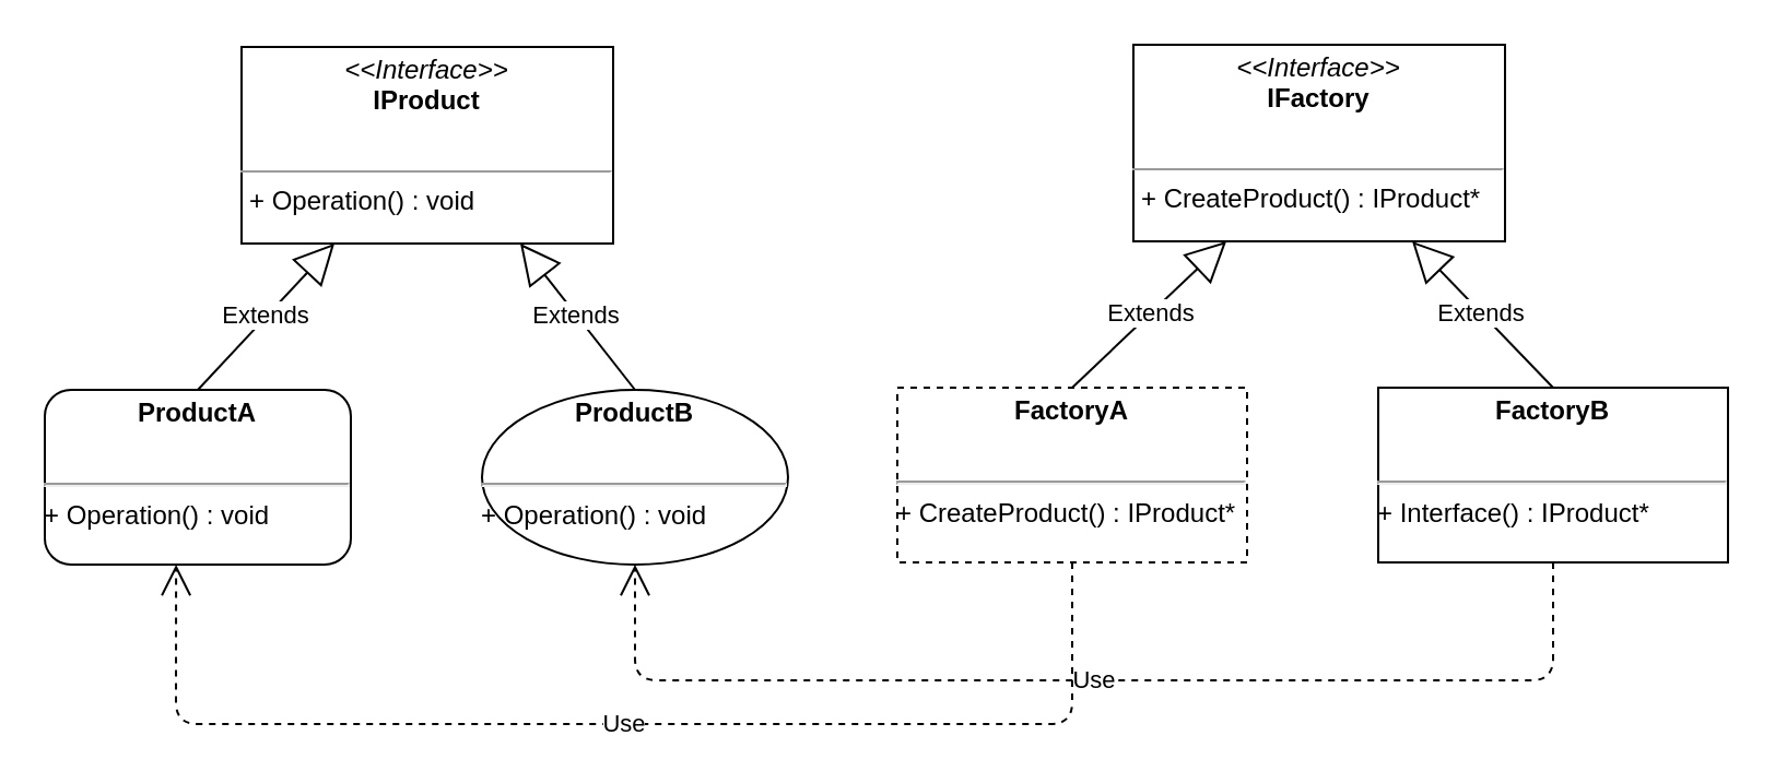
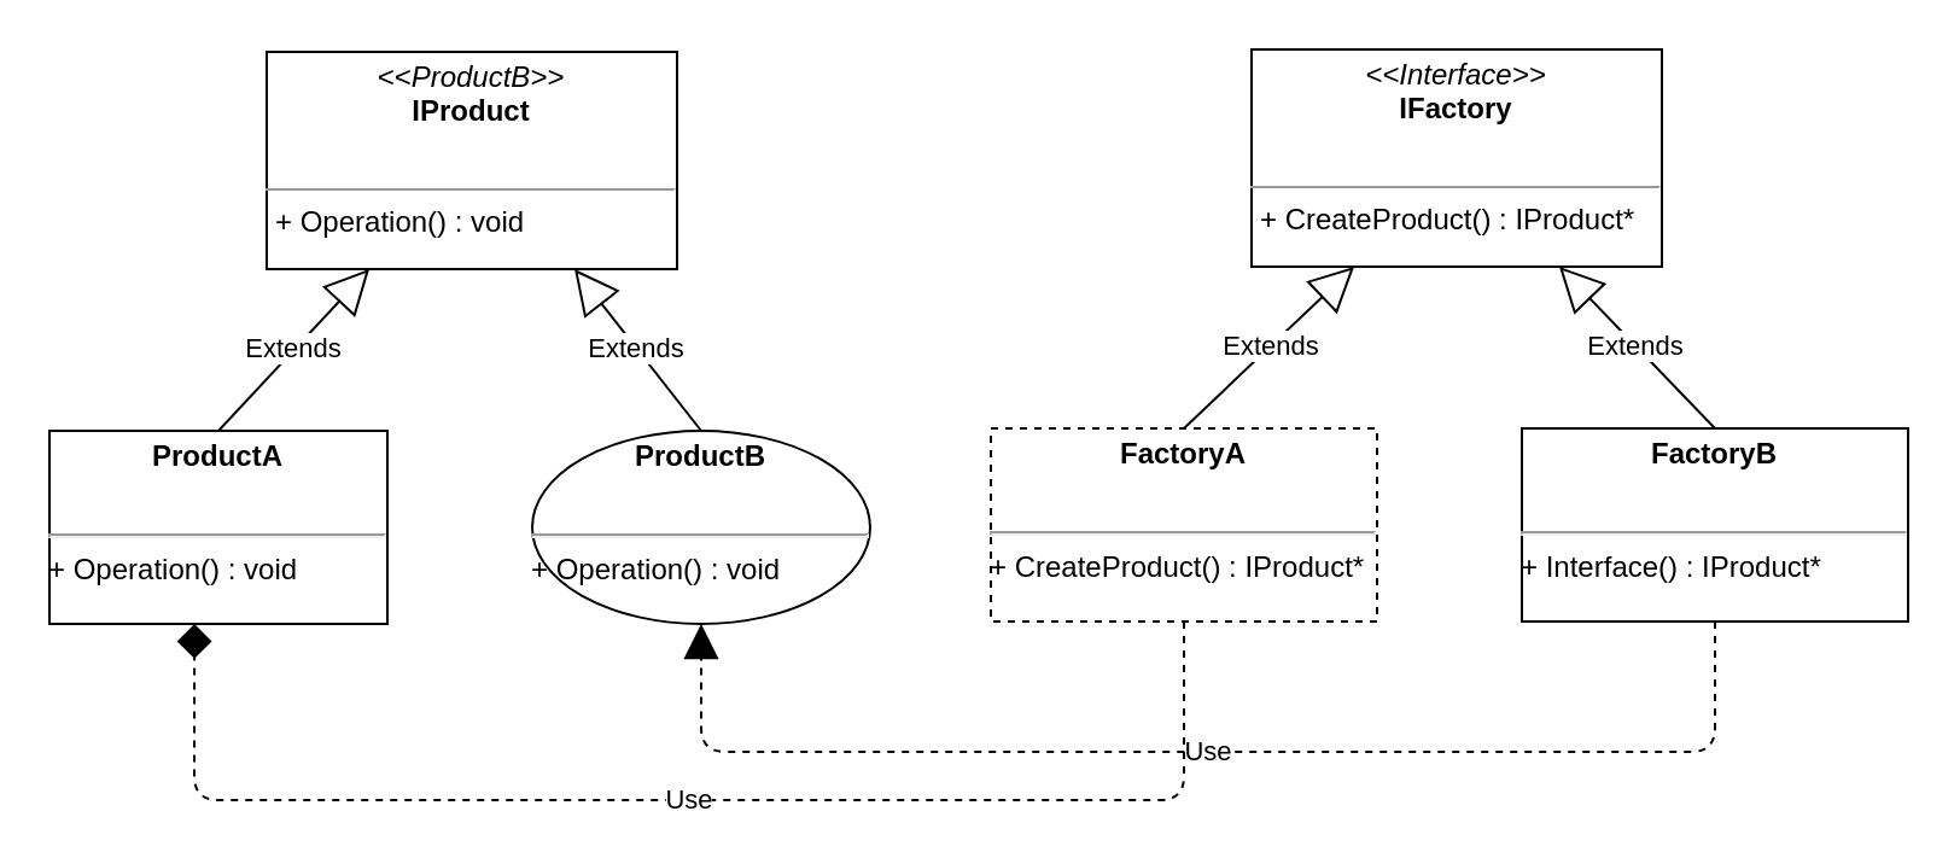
  <mxCell id="0" />
  <mxCell id="1" parent="0" />
- <mxCell id="2" value="&lt;p style=&quot;margin: 0px ; margin-top: 4px ; text-align: center&quot;&gt;&lt;i&gt;&amp;lt;&amp;lt;Interface&amp;gt;&amp;gt;&lt;/i&gt;&lt;br&gt;&lt;b&gt;IProduct&lt;/b&gt;&lt;/p&gt;&lt;p style=&quot;margin: 0px ; margin-top: 4px ; text-align: center&quot;&gt;&lt;b&gt;&lt;br&gt;&lt;/b&gt;&lt;/p&gt;&lt;hr size=&quot;1&quot;&gt;&lt;p style=&quot;margin: 0px ; margin-left: 4px&quot;&gt;+ Operation() : void&lt;/p&gt;" style="verticalAlign=top;align=left;overflow=fill;fontSize=12;fontFamily=Helvetica;html=1;" vertex="1" parent="1"><mxGeometry x="110" y="21" width="170" height="90" as="geometry" /></mxCell>
- <mxCell id="3" value="&lt;p style=&quot;margin: 0px ; margin-top: 4px ; text-align: center&quot;&gt;&lt;b&gt;ProductA&lt;/b&gt;&lt;/p&gt;&lt;p style=&quot;margin: 0px ; margin-top: 4px ; text-align: center&quot;&gt;&lt;b&gt;&lt;br&gt;&lt;/b&gt;&lt;/p&gt;&lt;hr&gt;+ Operation() : void" style="verticalAlign=top;align=left;overflow=fill;fontSize=12;fontFamily=Helvetica;html=1;rounded=1;" vertex="1" parent="1"><mxGeometry x="20" y="178" width="140" height="80" as="geometry" /></mxCell>
+ <mxCell id="2" value="&lt;p style=&quot;margin: 0px ; margin-top: 4px ; text-align: center&quot;&gt;&lt;i&gt;&amp;lt;&amp;lt;ProductB&amp;gt;&amp;gt;&lt;/i&gt;&lt;br&gt;&lt;b&gt;IProduct&lt;/b&gt;&lt;/p&gt;&lt;p style=&quot;margin: 0px ; margin-top: 4px ; text-align: center&quot;&gt;&lt;b&gt;&lt;br&gt;&lt;/b&gt;&lt;/p&gt;&lt;hr size=&quot;1&quot;&gt;&lt;p style=&quot;margin: 0px ; margin-left: 4px&quot;&gt;+ Operation() : void&lt;/p&gt;" style="verticalAlign=top;align=left;overflow=fill;fontSize=12;fontFamily=Helvetica;html=1;" vertex="1" parent="1"><mxGeometry x="110" y="21" width="170" height="90" as="geometry" /></mxCell>
+ <mxCell id="3" value="&lt;p style=&quot;margin: 0px ; margin-top: 4px ; text-align: center&quot;&gt;&lt;b&gt;ProductA&lt;/b&gt;&lt;/p&gt;&lt;p style=&quot;margin: 0px ; margin-top: 4px ; text-align: center&quot;&gt;&lt;b&gt;&lt;br&gt;&lt;/b&gt;&lt;/p&gt;&lt;hr&gt;+ Operation() : void" style="verticalAlign=top;align=left;overflow=fill;fontSize=12;fontFamily=Helvetica;html=1;" vertex="1" parent="1"><mxGeometry x="20" y="178" width="140" height="80" as="geometry" /></mxCell>
  <mxCell id="4" style="edgeStyle=orthogonalEdgeStyle;rounded=0;orthogonalLoop=1;jettySize=auto;html=1;exitX=0.5;exitY=1;exitDx=0;exitDy=0;" edge="1" parent="1" source="3" target="3"><mxGeometry relative="1" as="geometry" /></mxCell>
  <mxCell id="5" value="&lt;p style=&quot;margin: 0px ; margin-top: 4px ; text-align: center&quot;&gt;&lt;b&gt;ProductB&lt;/b&gt;&lt;/p&gt;&lt;p style=&quot;margin: 0px ; margin-top: 4px ; text-align: center&quot;&gt;&lt;b&gt;&lt;br&gt;&lt;/b&gt;&lt;/p&gt;&lt;hr&gt;+ Operation() : void" style="ellipse;verticalAlign=top;align=left;overflow=fill;fontSize=12;fontFamily=Helvetica;html=1;" vertex="1" parent="1"><mxGeometry x="220" y="178" width="140" height="80" as="geometry" /></mxCell>
  <mxCell id="6" value="Extends" style="endArrow=block;endSize=16;endFill=0;html=1;exitX=0.5;exitY=0;exitDx=0;exitDy=0;entryX=0.25;entryY=1;entryDx=0;entryDy=0;" edge="1" parent="1" source="3" target="2"><mxGeometry width="160" relative="1" as="geometry"><mxPoint x="100" y="171" as="sourcePoint" /><mxPoint x="260" y="171" as="targetPoint" /></mxGeometry></mxCell>
  <mxCell id="7" value="Extends" style="endArrow=block;endSize=16;endFill=0;html=1;entryX=0.75;entryY=1;entryDx=0;entryDy=0;exitX=0.5;exitY=0;exitDx=0;exitDy=0;" edge="1" parent="1" source="5" target="2"><mxGeometry width="160" relative="1" as="geometry"><mxPoint x="290" y="161" as="sourcePoint" /><mxPoint x="450" y="161" as="targetPoint" /></mxGeometry></mxCell>
  <mxCell id="8" value="&lt;p style=&quot;margin: 0px ; margin-top: 4px ; text-align: center&quot;&gt;&lt;i&gt;&amp;lt;&amp;lt;Interface&amp;gt;&amp;gt;&lt;/i&gt;&lt;br&gt;&lt;b&gt;IFactory&lt;/b&gt;&lt;/p&gt;&lt;p style=&quot;margin: 0px ; margin-top: 4px ; text-align: center&quot;&gt;&lt;b&gt;&lt;br&gt;&lt;/b&gt;&lt;/p&gt;&lt;hr size=&quot;1&quot;&gt;&lt;p style=&quot;margin: 0px ; margin-left: 4px&quot;&gt;+ CreateProduct() : IProduct*&lt;/p&gt;" style="verticalAlign=top;align=left;overflow=fill;fontSize=12;fontFamily=Helvetica;html=1;" vertex="1" parent="1"><mxGeometry x="518" y="20" width="170" height="90" as="geometry" /></mxCell>
  <mxCell id="9" value="&lt;p style=&quot;margin: 0px ; margin-top: 4px ; text-align: center&quot;&gt;&lt;b&gt;FactoryA&lt;/b&gt;&lt;/p&gt;&lt;p style=&quot;margin: 0px ; margin-top: 4px ; text-align: center&quot;&gt;&lt;b&gt;&lt;br&gt;&lt;/b&gt;&lt;/p&gt;&lt;hr&gt;+ CreateProduct() : IProduct*" style="verticalAlign=top;align=left;overflow=fill;fontSize=12;fontFamily=Helvetica;html=1;dashed=1;" vertex="1" parent="1"><mxGeometry x="410" y="177" width="160" height="80" as="geometry" /></mxCell>
  <mxCell id="10" style="edgeStyle=orthogonalEdgeStyle;rounded=0;orthogonalLoop=1;jettySize=auto;html=1;exitX=0.5;exitY=1;exitDx=0;exitDy=0;" edge="1" parent="1" source="9" target="9"><mxGeometry relative="1" as="geometry" /></mxCell>
  <mxCell id="11" value="&lt;p style=&quot;margin: 0px ; margin-top: 4px ; text-align: center&quot;&gt;&lt;b&gt;FactoryB&lt;/b&gt;&lt;/p&gt;&lt;p style=&quot;margin: 0px ; margin-top: 4px ; text-align: center&quot;&gt;&lt;b&gt;&lt;br&gt;&lt;/b&gt;&lt;/p&gt;&lt;hr&gt;+ Interface() : IProduct*" style="verticalAlign=top;align=left;overflow=fill;fontSize=12;fontFamily=Helvetica;html=1;" vertex="1" parent="1"><mxGeometry x="630" y="177" width="160" height="80" as="geometry" /></mxCell>
  <mxCell id="12" value="Extends" style="endArrow=block;endSize=16;endFill=0;html=1;exitX=0.5;exitY=0;exitDx=0;exitDy=0;entryX=0.25;entryY=1;entryDx=0;entryDy=0;" edge="1" parent="1" source="9" target="8"><mxGeometry width="160" relative="1" as="geometry"><mxPoint x="510" y="170" as="sourcePoint" /><mxPoint x="670" y="170" as="targetPoint" /></mxGeometry></mxCell>
  <mxCell id="13" value="Extends" style="endArrow=block;endSize=16;endFill=0;html=1;entryX=0.75;entryY=1;entryDx=0;entryDy=0;exitX=0.5;exitY=0;exitDx=0;exitDy=0;" edge="1" parent="1" source="11" target="8"><mxGeometry width="160" relative="1" as="geometry"><mxPoint x="700" y="160" as="sourcePoint" /><mxPoint x="860" y="160" as="targetPoint" /></mxGeometry></mxCell>
- <mxCell id="14" value="Use" style="endArrow=open;endSize=12;dashed=1;html=1;exitX=0.5;exitY=1;exitDx=0;exitDy=0;entryX=0.429;entryY=1;entryDx=0;entryDy=0;entryPerimeter=0;" edge="1" parent="1" source="9" target="3"><mxGeometry width="160" relative="1" as="geometry"><mxPoint x="90" y="253" as="sourcePoint" /><mxPoint x="240" y="491" as="targetPoint" /><Array as="points"><mxPoint x="490" y="331" /><mxPoint x="80" y="331" /></Array></mxGeometry></mxCell>
- <mxCell id="15" value="Use" style="endArrow=open;endSize=12;dashed=1;html=1;exitX=0.5;exitY=1;exitDx=0;exitDy=0;entryX=0.5;entryY=1;entryDx=0;entryDy=0;" edge="1" parent="1" source="11" target="5"><mxGeometry width="160" relative="1" as="geometry"><mxPoint x="510" y="267" as="sourcePoint" /><mxPoint x="90.06" y="268" as="targetPoint" /><Array as="points"><mxPoint x="710" y="311" /><mxPoint x="290" y="311" /></Array></mxGeometry></mxCell>
+ <mxCell id="14" value="Use" style="endArrow=diamond;endSize=12;dashed=1;html=1;exitX=0.5;exitY=1;exitDx=0;exitDy=0;entryX=0.429;entryY=1;entryDx=0;entryDy=0;entryPerimeter=0;" edge="1" parent="1" source="9" target="3"><mxGeometry width="160" relative="1" as="geometry"><mxPoint x="90" y="253" as="sourcePoint" /><mxPoint x="240" y="491" as="targetPoint" /><Array as="points"><mxPoint x="490" y="331" /><mxPoint x="80" y="331" /></Array></mxGeometry></mxCell>
+ <mxCell id="15" value="Use" style="endArrow=block;endSize=12;dashed=1;html=1;exitX=0.5;exitY=1;exitDx=0;exitDy=0;entryX=0.5;entryY=1;entryDx=0;entryDy=0;" edge="1" parent="1" source="11" target="5"><mxGeometry width="160" relative="1" as="geometry"><mxPoint x="510" y="267" as="sourcePoint" /><mxPoint x="90.06" y="268" as="targetPoint" /><Array as="points"><mxPoint x="710" y="311" /><mxPoint x="290" y="311" /></Array></mxGeometry></mxCell>
